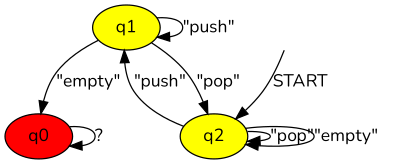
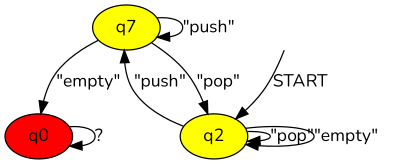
  digraph {
    fontname=Nunito
    node [fillcolor=yellow style=filled fontname=Nunito]
    edge [fontname=Nunito]
    q0 [fillcolor=red]
    q2
-   q1
+   q1 [label=q7]
    start [shape=none style=invis fillcolor=""]
    q0 -> q0 [label="?"]
    q2 -> q2 [label="\"pop\""]
    q2 -> q2 [label="\"empty\""]
    q2 -> q1 [label="\"push\""]
    q1 -> q0 [label="\"empty\""]
    q1 -> q2 [label="\"pop\""]
    q1 -> q1 [label="\"push\""]
    start -> q2 [label=START]
  }
